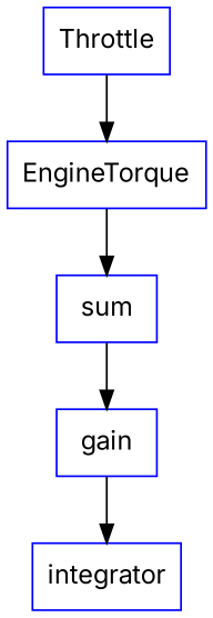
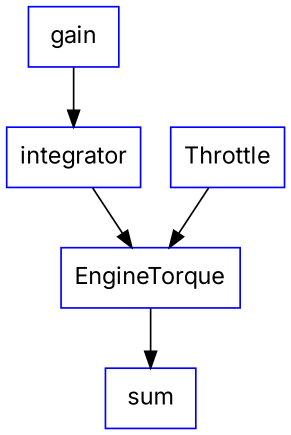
  digraph {
    fontname=Inter
    rankdir=TB
    node [color=blue fontname=Inter shape=box]
    edge [fontname=Inter]
    sum
    gain
    integrator
    EngineTorque
    Throttle
-   sum -> gain
    gain -> integrator
+   integrator -> EngineTorque
    EngineTorque -> sum
    Throttle -> EngineTorque
  }
